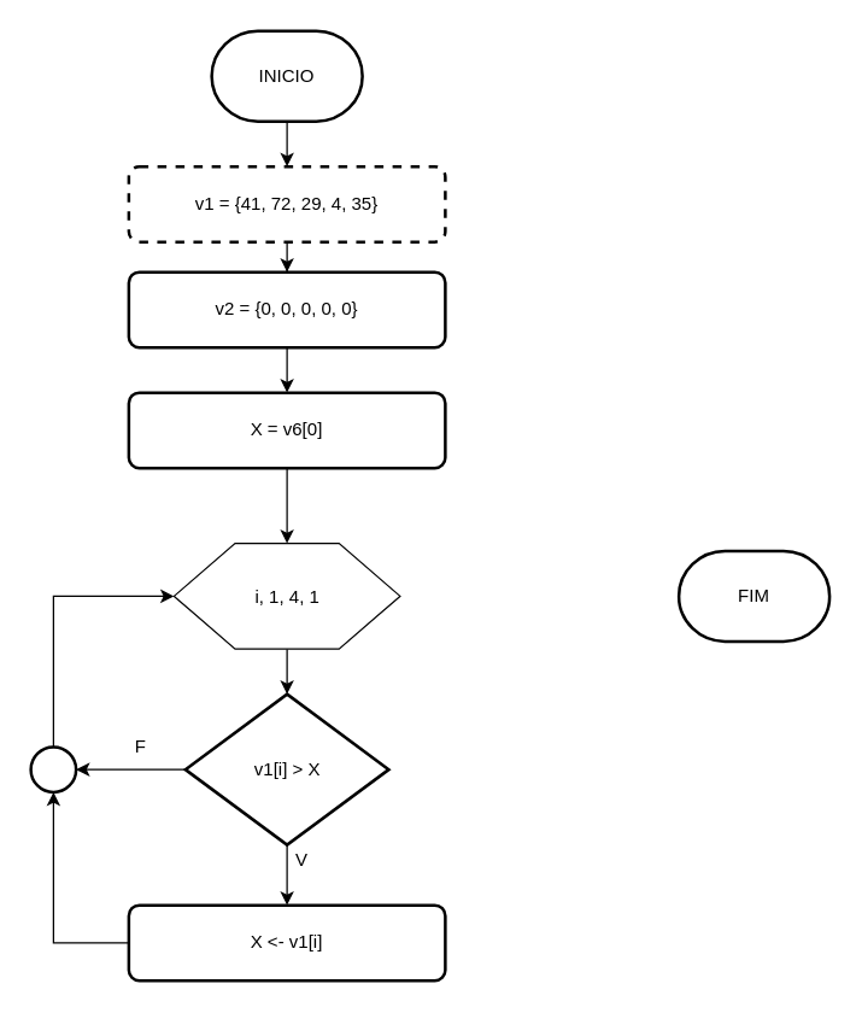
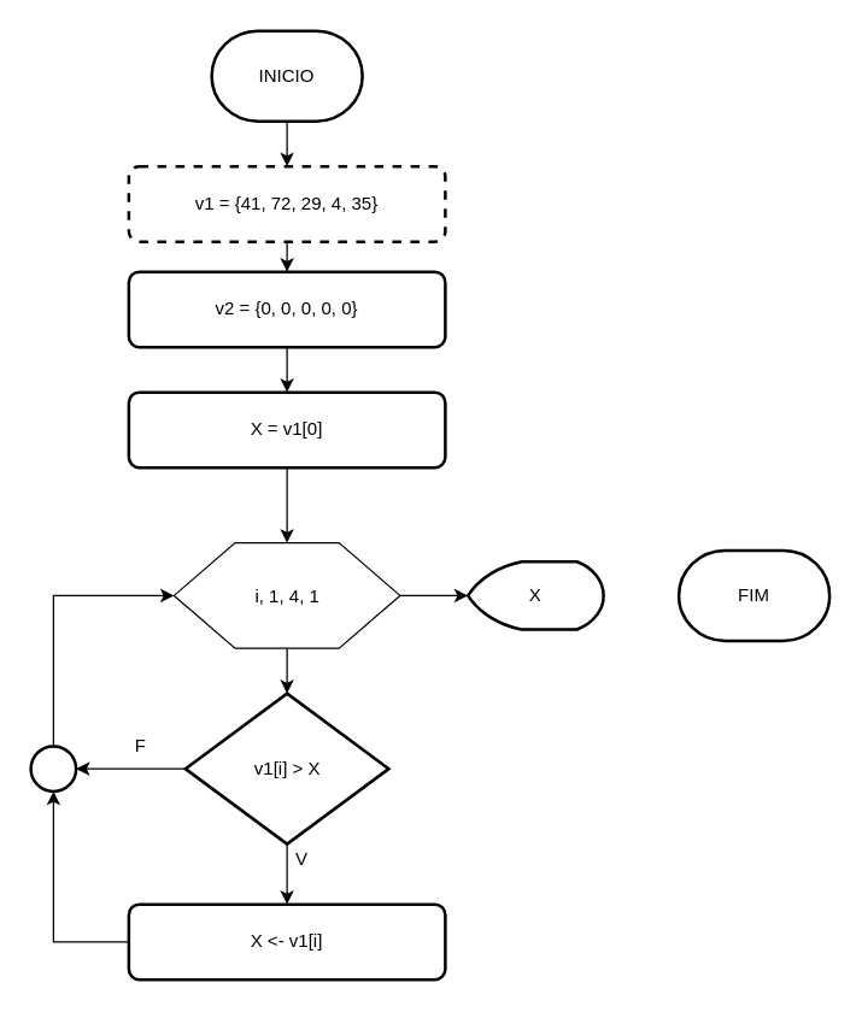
  <mxCell id="0" />
  <mxCell id="1" parent="0" />
  <mxCell id="2" style="edgeStyle=orthogonalEdgeStyle;rounded=0;orthogonalLoop=1;jettySize=auto;html=1;entryX=0.5;entryY=0;entryDx=0;entryDy=0;" edge="1" parent="1" source="3" target="5"><mxGeometry relative="1" as="geometry" /></mxCell>
  <mxCell id="3" value="INICIO" style="strokeWidth=2;html=1;shape=mxgraph.flowchart.terminator;whiteSpace=wrap;" parent="1" vertex="1"><mxGeometry x="140" y="20" width="100" height="60" as="geometry" /></mxCell>
  <mxCell id="4" style="edgeStyle=orthogonalEdgeStyle;rounded=0;orthogonalLoop=1;jettySize=auto;html=1;" edge="1" parent="1" source="5" target="7"><mxGeometry relative="1" as="geometry" /></mxCell>
  <mxCell id="5" value="v1 = {41, 72, 29, 4, 35}" style="rounded=1;whiteSpace=wrap;html=1;absoluteArcSize=1;arcSize=14;strokeWidth=2;dashed=1;" vertex="1" parent="1"><mxGeometry x="85" y="110" width="210" height="50" as="geometry" /></mxCell>
  <mxCell id="6" style="edgeStyle=orthogonalEdgeStyle;rounded=0;orthogonalLoop=1;jettySize=auto;html=1;entryX=0.5;entryY=0;entryDx=0;entryDy=0;" edge="1" parent="1" source="7" target="9"><mxGeometry relative="1" as="geometry" /></mxCell>
  <mxCell id="7" value="v2 = {0, 0, 0, 0, 0}" style="rounded=1;whiteSpace=wrap;html=1;absoluteArcSize=1;arcSize=14;strokeWidth=2;" vertex="1" parent="1"><mxGeometry x="85" y="180" width="210" height="50" as="geometry" /></mxCell>
  <mxCell id="8" style="edgeStyle=orthogonalEdgeStyle;rounded=0;orthogonalLoop=1;jettySize=auto;html=1;entryX=0.5;entryY=0;entryDx=0;entryDy=0;" edge="1" parent="1" source="9" target="12"><mxGeometry relative="1" as="geometry" /></mxCell>
- <mxCell id="9" value="X = v6[0]" style="rounded=1;whiteSpace=wrap;html=1;absoluteArcSize=1;arcSize=14;strokeWidth=2;" vertex="1" parent="1"><mxGeometry x="85" y="260" width="210" height="50" as="geometry" /></mxCell>
+ <mxCell id="9" value="X = v1[0]" style="rounded=1;whiteSpace=wrap;html=1;absoluteArcSize=1;arcSize=14;strokeWidth=2;" vertex="1" parent="1"><mxGeometry x="85" y="260" width="210" height="50" as="geometry" /></mxCell>
  <mxCell id="10" style="edgeStyle=orthogonalEdgeStyle;rounded=0;orthogonalLoop=1;jettySize=auto;html=1;entryX=0.5;entryY=0;entryDx=0;entryDy=0;entryPerimeter=0;" edge="1" parent="1" source="12" target="15"><mxGeometry relative="1" as="geometry" /></mxCell>
+ <mxCell id="11" style="edgeStyle=orthogonalEdgeStyle;rounded=0;orthogonalLoop=1;jettySize=auto;html=1;" edge="1" parent="1" source="12" target="22"><mxGeometry relative="1" as="geometry" /></mxCell>
  <mxCell id="12" value="i, 1, 4, 1" style="verticalLabelPosition=bottom;verticalAlign=top;shape=hexagon;perimeter=hexagonPerimeter2;arcSize=6;size=0.27;horizontal=1;html=1;labelBorderColor=none;labelBackgroundColor=none;spacing=-46;" vertex="1" parent="1"><mxGeometry x="115" y="360" width="150" height="70" as="geometry" /></mxCell>
  <mxCell id="13" style="edgeStyle=orthogonalEdgeStyle;rounded=0;orthogonalLoop=1;jettySize=auto;html=1;entryX=0.5;entryY=0;entryDx=0;entryDy=0;" edge="1" parent="1" source="15"><mxGeometry relative="1" as="geometry"><mxPoint x="190" y="600" as="targetPoint" /></mxGeometry></mxCell>
  <mxCell id="14" style="edgeStyle=orthogonalEdgeStyle;rounded=0;orthogonalLoop=1;jettySize=auto;html=1;entryX=1;entryY=0.5;entryDx=0;entryDy=0;entryPerimeter=0;" edge="1" parent="1" source="15" target="20"><mxGeometry relative="1" as="geometry" /></mxCell>
  <mxCell id="15" value="v1[i] &amp;gt; X" style="strokeWidth=2;html=1;shape=mxgraph.flowchart.decision;whiteSpace=wrap;" vertex="1" parent="1"><mxGeometry x="122.5" y="460" width="135" height="100" as="geometry" /></mxCell>
  <mxCell id="16" style="edgeStyle=orthogonalEdgeStyle;rounded=0;orthogonalLoop=1;jettySize=auto;html=1;entryX=0.5;entryY=1;entryDx=0;entryDy=0;entryPerimeter=0;" edge="1" parent="1" source="17" target="20"><mxGeometry relative="1" as="geometry" /></mxCell>
  <mxCell id="17" value="X &amp;lt;- v1[i]" style="rounded=1;whiteSpace=wrap;html=1;absoluteArcSize=1;arcSize=14;strokeWidth=2;" vertex="1" parent="1"><mxGeometry x="85" y="600" width="210" height="50" as="geometry" /></mxCell>
  <mxCell id="18" value="V" style="text;strokeColor=none;align=center;fillColor=none;html=1;verticalAlign=middle;whiteSpace=wrap;rounded=0;" vertex="1" parent="1"><mxGeometry x="170" y="555" width="60" height="30" as="geometry" /></mxCell>
  <mxCell id="19" style="edgeStyle=orthogonalEdgeStyle;rounded=0;orthogonalLoop=1;jettySize=auto;html=1;entryX=0;entryY=0.5;entryDx=0;entryDy=0;" edge="1" parent="1" source="20" target="12"><mxGeometry relative="1" as="geometry"><Array as="points"><mxPoint x="35" y="395" /></Array></mxGeometry></mxCell>
  <mxCell id="20" value="" style="strokeWidth=2;html=1;shape=mxgraph.flowchart.start_2;whiteSpace=wrap;" vertex="1" parent="1"><mxGeometry x="20" y="495" width="30" height="30" as="geometry" /></mxCell>
  <mxCell id="21" value="F" style="text;strokeColor=none;align=center;fillColor=none;html=1;verticalAlign=middle;whiteSpace=wrap;rounded=0;" vertex="1" parent="1"><mxGeometry x="62.5" y="480" width="60" height="30" as="geometry" /></mxCell>
+ <mxCell id="22" value="X" style="strokeWidth=2;html=1;shape=mxgraph.flowchart.display;whiteSpace=wrap;" vertex="1" parent="1"><mxGeometry x="310" y="372.5" width="90" height="45" as="geometry" /></mxCell>
  <mxCell id="23" value="FIM" style="strokeWidth=2;html=1;shape=mxgraph.flowchart.terminator;whiteSpace=wrap;" vertex="1" parent="1"><mxGeometry x="450" y="365" width="100" height="60" as="geometry" /></mxCell>
